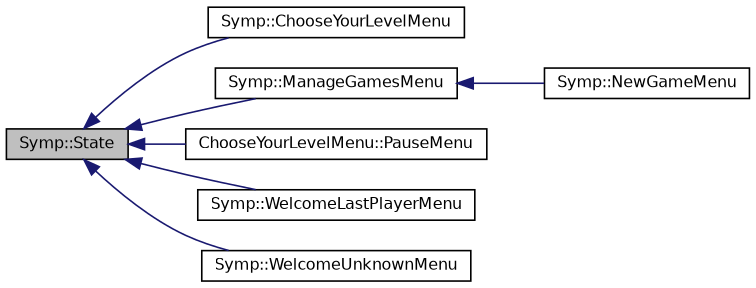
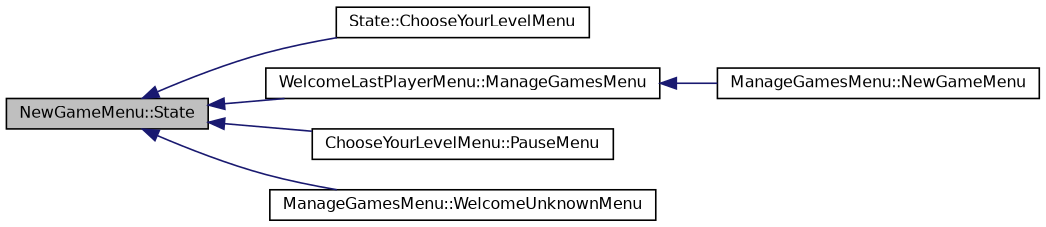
  digraph {
    rankdir=LR
    node [color=black fillcolor=white fontname=Helvetica fontsize=10 shape=record style=filled]
    edge [color=midnightblue dir=back fontname=Helvetica fontsize=10 labelfontname=Helvetica labelfontsize=10 style=solid]
-   n1 [fillcolor=grey75 fontcolor=black height=0.2 label="Symp::State" width=0.4]
-   n2 [height=0.2 label="Symp::ChooseYourLevelMenu" width=0.4]
-   n3 [height=0.2 label="Symp::ManageGamesMenu" width=0.4]
+   n1 [fillcolor=grey75 fontcolor=black height=0.2 label="NewGameMenu::State" width=0.4]
+   n2 [height=0.2 label="State::ChooseYourLevelMenu" width=0.4]
+   n3 [height=0.2 label="WelcomeLastPlayerMenu::ManageGamesMenu" width=0.4]
    n4 [height=0.2 label="ChooseYourLevelMenu::PauseMenu" width=0.4]
-   n5 [height=0.2 label="Symp::WelcomeLastPlayerMenu" width=0.4]
-   n6 [height=0.2 label="Symp::WelcomeUnknownMenu" width=0.4]
-   n7 [height=0.2 label="Symp::NewGameMenu" width=0.4]
+   n6 [height=0.2 label="ManageGamesMenu::WelcomeUnknownMenu" width=0.4]
+   n7 [height=0.2 label="ManageGamesMenu::NewGameMenu" width=0.4]
    n1 -> n2
    n1 -> n3
    n1 -> n4
-   n1 -> n5
    n1 -> n6
    n3 -> n7
  }
